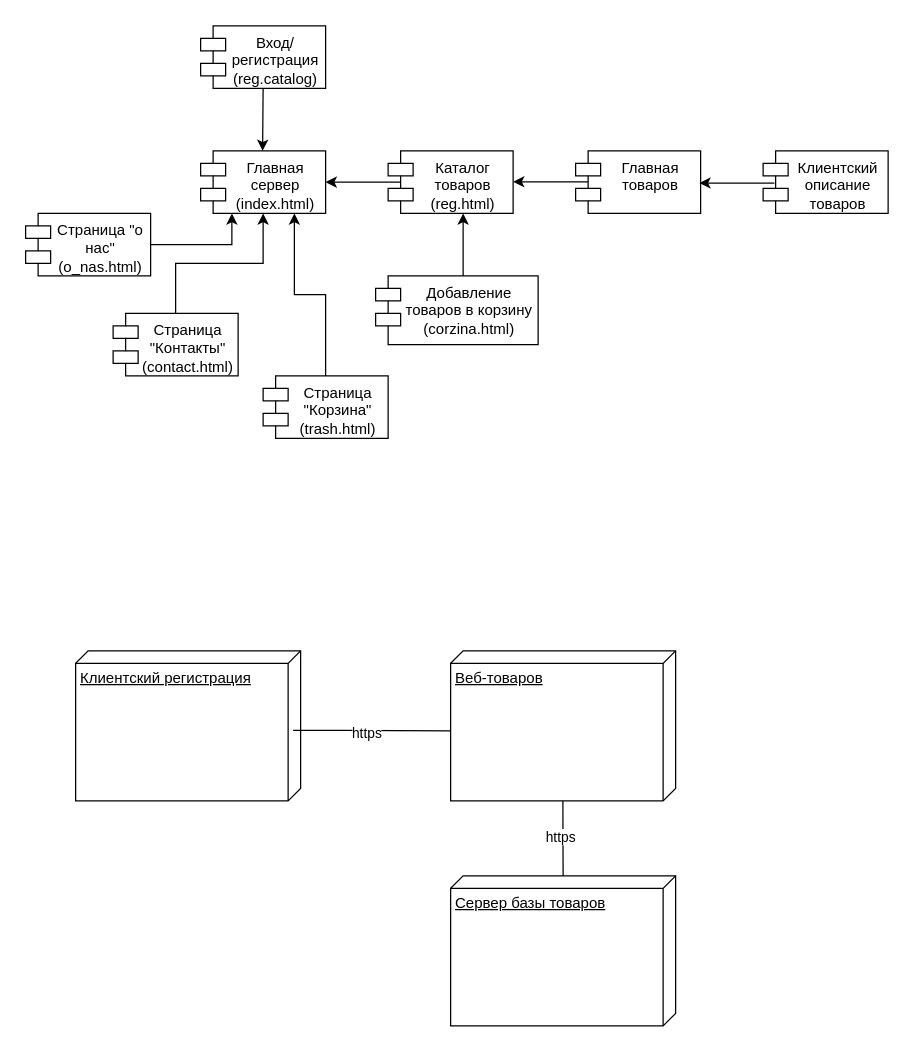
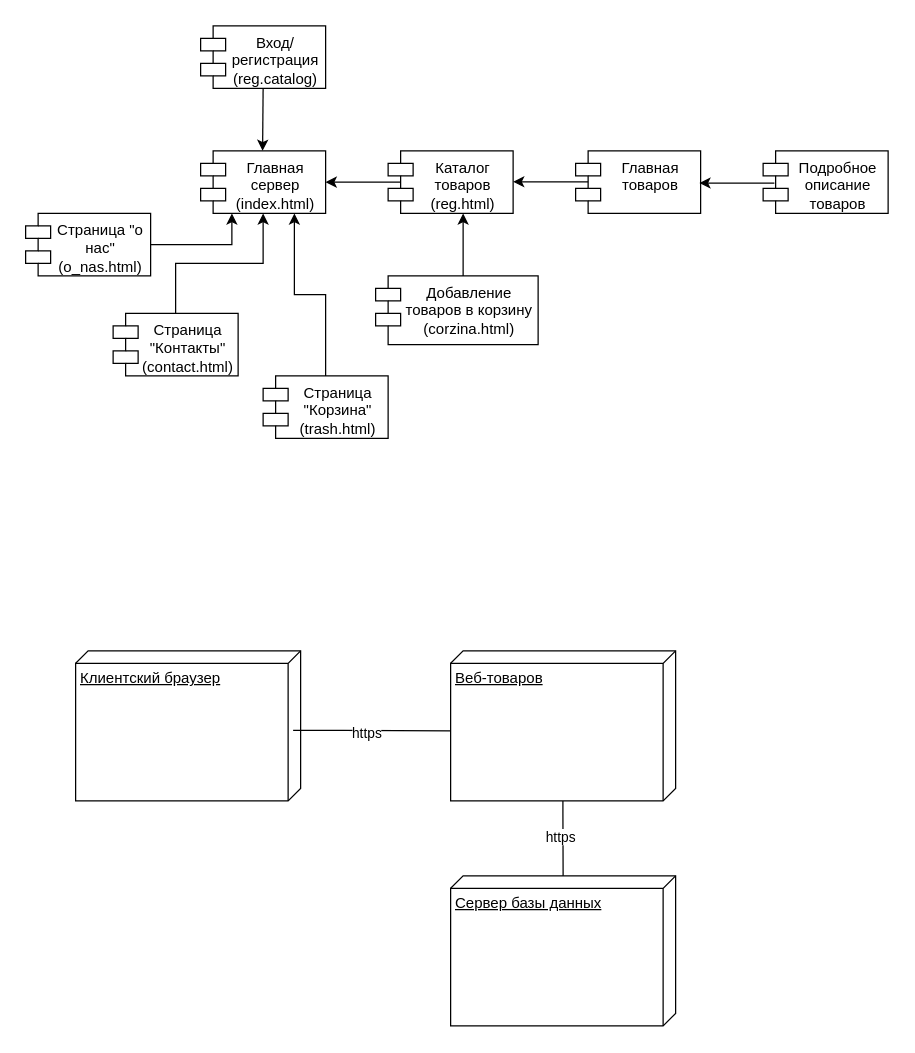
  <mxCell id="0" />
  <mxCell id="1" parent="0" />
  <mxCell id="2" value="&lt;font style=&quot;vertical-align: inherit;&quot;&gt;&lt;font style=&quot;vertical-align: inherit;&quot;&gt;Главная сервер (index.html)&lt;/font&gt;&lt;/font&gt;" style="shape=module;align=left;spacingLeft=20;align=center;verticalAlign=top;whiteSpace=wrap;html=1;" vertex="1" parent="1"><mxGeometry x="160" y="120" width="100" height="50" as="geometry" /></mxCell>
  <mxCell id="3" value="&lt;font style=&quot;vertical-align: inherit;&quot;&gt;&lt;font style=&quot;vertical-align: inherit;&quot;&gt;&lt;font style=&quot;vertical-align: inherit;&quot;&gt;&lt;font style=&quot;vertical-align: inherit;&quot;&gt;Каталог товаров (reg.html)&lt;/font&gt;&lt;/font&gt;&lt;/font&gt;&lt;/font&gt;" style="shape=module;align=left;spacingLeft=20;align=center;verticalAlign=top;whiteSpace=wrap;html=1;" vertex="1" parent="1"><mxGeometry x="310" y="120" width="100" height="50" as="geometry" /></mxCell>
  <mxCell id="4" value="" style="endArrow=classic;html=1;rounded=0;entryX=1;entryY=0.5;entryDx=0;entryDy=0;" edge="1" parent="1" target="2"><mxGeometry width="50" height="50" relative="1" as="geometry"><mxPoint x="320" y="145" as="sourcePoint" /><mxPoint x="270" y="145" as="targetPoint" /></mxGeometry></mxCell>
  <mxCell id="5" value="&lt;font style=&quot;vertical-align: inherit;&quot;&gt;&lt;font style=&quot;vertical-align: inherit;&quot;&gt;Главная товаров&lt;/font&gt;&lt;/font&gt;" style="shape=module;align=left;spacingLeft=20;align=center;verticalAlign=top;whiteSpace=wrap;html=1;" vertex="1" parent="1"><mxGeometry x="460" y="120" width="100" height="50" as="geometry" /></mxCell>
  <mxCell id="6" value="" style="endArrow=classic;html=1;rounded=0;entryX=1;entryY=0.5;entryDx=0;entryDy=0;" edge="1" parent="1"><mxGeometry width="50" height="50" relative="1" as="geometry"><mxPoint x="470" y="144.76" as="sourcePoint" /><mxPoint x="410" y="144.76" as="targetPoint" /></mxGeometry></mxCell>
  <mxCell id="7" value="&lt;font style=&quot;vertical-align: inherit;&quot;&gt;&lt;font style=&quot;vertical-align: inherit;&quot;&gt;&lt;font style=&quot;vertical-align: inherit;&quot;&gt;&lt;font style=&quot;vertical-align: inherit;&quot;&gt;&lt;font style=&quot;vertical-align: inherit;&quot;&gt;&lt;font style=&quot;vertical-align: inherit;&quot;&gt;Вход/регистрация (reg.catalog)&lt;/font&gt;&lt;/font&gt;&lt;/font&gt;&lt;/font&gt;&lt;/font&gt;&lt;/font&gt;" style="shape=module;align=left;spacingLeft=20;align=center;verticalAlign=top;whiteSpace=wrap;html=1;" vertex="1" parent="1"><mxGeometry x="160" y="20" width="100" height="50" as="geometry" /></mxCell>
  <mxCell id="8" value="" style="endArrow=classic;html=1;rounded=0;entryX=1;entryY=0.5;entryDx=0;entryDy=0;" edge="1" parent="1"><mxGeometry width="50" height="50" relative="1" as="geometry"><mxPoint x="210" y="70" as="sourcePoint" /><mxPoint x="209.58" y="120" as="targetPoint" /></mxGeometry></mxCell>
  <mxCell id="9" value="" style="endArrow=classic;html=1;rounded=0;" edge="1" parent="1"><mxGeometry width="50" height="50" relative="1" as="geometry"><mxPoint x="370" y="230" as="sourcePoint" /><mxPoint x="370" y="170" as="targetPoint" /></mxGeometry></mxCell>
  <mxCell id="10" value="&lt;font style=&quot;vertical-align: inherit;&quot;&gt;&lt;font style=&quot;vertical-align: inherit;&quot;&gt;Добавление товаров в корзину (corzina.html)&lt;/font&gt;&lt;/font&gt;" style="shape=module;align=left;spacingLeft=20;align=center;verticalAlign=top;whiteSpace=wrap;html=1;" vertex="1" parent="1"><mxGeometry x="300" y="220" width="130" height="55" as="geometry" /></mxCell>
  <mxCell id="11" style="edgeStyle=orthogonalEdgeStyle;rounded=0;orthogonalLoop=1;jettySize=auto;html=1;entryX=0.25;entryY=1;entryDx=0;entryDy=0;" edge="1" parent="1" source="12" target="2"><mxGeometry relative="1" as="geometry" /></mxCell>
  <mxCell id="12" value="&lt;font style=&quot;vertical-align: inherit;&quot;&gt;&lt;font style=&quot;vertical-align: inherit;&quot;&gt;&lt;font style=&quot;vertical-align: inherit;&quot;&gt;&lt;font style=&quot;vertical-align: inherit;&quot;&gt;&lt;font style=&quot;vertical-align: inherit;&quot;&gt;&lt;font style=&quot;vertical-align: inherit;&quot;&gt;Cтраница &quot;о нас&quot; (o_nas.html)&lt;/font&gt;&lt;/font&gt;&lt;/font&gt;&lt;/font&gt;&lt;/font&gt;&lt;/font&gt;" style="shape=module;align=left;spacingLeft=20;align=center;verticalAlign=top;whiteSpace=wrap;html=1;" vertex="1" parent="1"><mxGeometry x="20" y="170" width="100" height="50" as="geometry" /></mxCell>
  <mxCell id="13" style="edgeStyle=orthogonalEdgeStyle;rounded=0;orthogonalLoop=1;jettySize=auto;html=1;" edge="1" parent="1" source="14" target="2"><mxGeometry relative="1" as="geometry" /></mxCell>
  <mxCell id="14" value="&lt;font style=&quot;vertical-align: inherit;&quot;&gt;&lt;font style=&quot;vertical-align: inherit;&quot;&gt;&lt;font style=&quot;vertical-align: inherit;&quot;&gt;&lt;font style=&quot;vertical-align: inherit;&quot;&gt;&lt;font style=&quot;vertical-align: inherit;&quot;&gt;&lt;font style=&quot;vertical-align: inherit;&quot;&gt;&lt;font style=&quot;vertical-align: inherit;&quot;&gt;&lt;font style=&quot;vertical-align: inherit;&quot;&gt;&lt;font style=&quot;vertical-align: inherit;&quot;&gt;&lt;font style=&quot;vertical-align: inherit;&quot;&gt;Cтраница &quot;Контакты&quot; (contact.html)&lt;/font&gt;&lt;/font&gt;&lt;/font&gt;&lt;/font&gt;&lt;/font&gt;&lt;/font&gt;&lt;/font&gt;&lt;/font&gt;&lt;/font&gt;&lt;/font&gt;" style="shape=module;align=left;spacingLeft=20;align=center;verticalAlign=top;whiteSpace=wrap;html=1;" vertex="1" parent="1"><mxGeometry x="90" y="250" width="100" height="50" as="geometry" /></mxCell>
- <mxCell id="15" value="&lt;font style=&quot;vertical-align: inherit;&quot;&gt;&lt;font style=&quot;vertical-align: inherit;&quot;&gt;Клиентский описание товаров&lt;/font&gt;&lt;/font&gt;" style="shape=module;align=left;spacingLeft=20;align=center;verticalAlign=top;whiteSpace=wrap;html=1;" vertex="1" parent="1"><mxGeometry x="610" y="120" width="100" height="50" as="geometry" /></mxCell>
+ <mxCell id="15" value="&lt;font style=&quot;vertical-align: inherit;&quot;&gt;&lt;font style=&quot;vertical-align: inherit;&quot;&gt;Подробное описание товаров&lt;/font&gt;&lt;/font&gt;" style="shape=module;align=left;spacingLeft=20;align=center;verticalAlign=top;whiteSpace=wrap;html=1;" vertex="1" parent="1"><mxGeometry x="610" y="120" width="100" height="50" as="geometry" /></mxCell>
  <mxCell id="16" value="" style="endArrow=classic;html=1;rounded=0;entryX=1;entryY=0.5;entryDx=0;entryDy=0;" edge="1" parent="1"><mxGeometry width="50" height="50" relative="1" as="geometry"><mxPoint x="619" y="145.76" as="sourcePoint" /><mxPoint x="559" y="145.76" as="targetPoint" /></mxGeometry></mxCell>
  <mxCell id="17" style="edgeStyle=orthogonalEdgeStyle;rounded=0;orthogonalLoop=1;jettySize=auto;html=1;entryX=0.75;entryY=1;entryDx=0;entryDy=0;" edge="1" parent="1" source="18" target="2"><mxGeometry relative="1" as="geometry" /></mxCell>
  <mxCell id="18" value="&lt;font style=&quot;vertical-align: inherit;&quot;&gt;&lt;font style=&quot;vertical-align: inherit;&quot;&gt;&lt;font style=&quot;vertical-align: inherit;&quot;&gt;&lt;font style=&quot;vertical-align: inherit;&quot;&gt;&lt;font style=&quot;vertical-align: inherit;&quot;&gt;&lt;font style=&quot;vertical-align: inherit;&quot;&gt;&lt;font style=&quot;vertical-align: inherit;&quot;&gt;&lt;font style=&quot;vertical-align: inherit;&quot;&gt;&lt;font style=&quot;vertical-align: inherit;&quot;&gt;&lt;font style=&quot;vertical-align: inherit;&quot;&gt;&lt;font style=&quot;vertical-align: inherit;&quot;&gt;&lt;font style=&quot;vertical-align: inherit;&quot;&gt;Cтраница &quot;Корзина&quot; (trash.html)&lt;/font&gt;&lt;/font&gt;&lt;/font&gt;&lt;/font&gt;&lt;/font&gt;&lt;/font&gt;&lt;/font&gt;&lt;/font&gt;&lt;/font&gt;&lt;/font&gt;&lt;/font&gt;&lt;/font&gt;" style="shape=module;align=left;spacingLeft=20;align=center;verticalAlign=top;whiteSpace=wrap;html=1;" vertex="1" parent="1"><mxGeometry x="210" y="300" width="100" height="50" as="geometry" /></mxCell>
- <mxCell id="19" value="&lt;font style=&quot;vertical-align: inherit;&quot;&gt;&lt;font style=&quot;vertical-align: inherit;&quot;&gt;Клиентский регистрация&lt;/font&gt;&lt;/font&gt;" style="verticalAlign=top;align=left;spacingTop=8;spacingLeft=2;spacingRight=12;shape=cube;size=10;direction=south;fontStyle=4;html=1;whiteSpace=wrap;" vertex="1" parent="1"><mxGeometry x="60" y="520" width="180" height="120" as="geometry" /></mxCell>
+ <mxCell id="19" value="&lt;font style=&quot;vertical-align: inherit;&quot;&gt;&lt;font style=&quot;vertical-align: inherit;&quot;&gt;Клиентский браузер&lt;/font&gt;&lt;/font&gt;" style="verticalAlign=top;align=left;spacingTop=8;spacingLeft=2;spacingRight=12;shape=cube;size=10;direction=south;fontStyle=4;html=1;whiteSpace=wrap;" vertex="1" parent="1"><mxGeometry x="60" y="520" width="180" height="120" as="geometry" /></mxCell>
  <mxCell id="20" value="&lt;font style=&quot;vertical-align: inherit;&quot;&gt;&lt;font style=&quot;vertical-align: inherit;&quot;&gt;&lt;font style=&quot;vertical-align: inherit;&quot;&gt;&lt;font style=&quot;vertical-align: inherit;&quot;&gt;Веб-товаров&lt;/font&gt;&lt;/font&gt;&lt;/font&gt;&lt;/font&gt;" style="verticalAlign=top;align=left;spacingTop=8;spacingLeft=2;spacingRight=12;shape=cube;size=10;direction=south;fontStyle=4;html=1;whiteSpace=wrap;" vertex="1" parent="1"><mxGeometry x="360" y="520" width="180" height="120" as="geometry" /></mxCell>
- <mxCell id="21" value="&lt;font style=&quot;vertical-align: inherit;&quot;&gt;&lt;font style=&quot;vertical-align: inherit;&quot;&gt;&lt;font style=&quot;vertical-align: inherit;&quot;&gt;&lt;font style=&quot;vertical-align: inherit;&quot;&gt;&lt;font style=&quot;vertical-align: inherit;&quot;&gt;&lt;font style=&quot;vertical-align: inherit;&quot;&gt;Сервер базы товаров&lt;/font&gt;&lt;/font&gt;&lt;/font&gt;&lt;/font&gt;&lt;/font&gt;&lt;/font&gt;" style="verticalAlign=top;align=left;spacingTop=8;spacingLeft=2;spacingRight=12;shape=cube;size=10;direction=south;fontStyle=4;html=1;whiteSpace=wrap;" vertex="1" parent="1"><mxGeometry x="360" y="700" width="180" height="120" as="geometry" /></mxCell>
+ <mxCell id="21" value="&lt;font style=&quot;vertical-align: inherit;&quot;&gt;&lt;font style=&quot;vertical-align: inherit;&quot;&gt;&lt;font style=&quot;vertical-align: inherit;&quot;&gt;&lt;font style=&quot;vertical-align: inherit;&quot;&gt;&lt;font style=&quot;vertical-align: inherit;&quot;&gt;&lt;font style=&quot;vertical-align: inherit;&quot;&gt;Сервер базы данных&lt;/font&gt;&lt;/font&gt;&lt;/font&gt;&lt;/font&gt;&lt;/font&gt;&lt;/font&gt;" style="verticalAlign=top;align=left;spacingTop=8;spacingLeft=2;spacingRight=12;shape=cube;size=10;direction=south;fontStyle=4;html=1;whiteSpace=wrap;" vertex="1" parent="1"><mxGeometry x="360" y="700" width="180" height="120" as="geometry" /></mxCell>
  <mxCell id="22" value="" style="endArrow=none;html=1;rounded=0;entryX=0.5;entryY=1.023;entryDx=0;entryDy=0;entryPerimeter=0;" edge="1" parent="1"><mxGeometry width="50" height="50" relative="1" as="geometry"><mxPoint x="234" y="583.58" as="sourcePoint" /><mxPoint x="359.86" y="584" as="targetPoint" /><Array as="points"><mxPoint x="274" y="583.58" /></Array></mxGeometry></mxCell>
  <mxCell id="23" value="&lt;font style=&quot;vertical-align: inherit;&quot;&gt;&lt;font style=&quot;vertical-align: inherit;&quot;&gt;https&lt;/font&gt;&lt;/font&gt;" style="edgeLabel;html=1;align=center;verticalAlign=middle;resizable=0;points=[];" vertex="1" connectable="0" parent="22"><mxGeometry x="-0.07" y="-2" relative="1" as="geometry"><mxPoint as="offset" /></mxGeometry></mxCell>
  <mxCell id="24" value="" style="endArrow=none;html=1;rounded=0;" edge="1" parent="1"><mxGeometry width="50" height="50" relative="1" as="geometry"><mxPoint x="449.83" y="640" as="sourcePoint" /><mxPoint x="450" y="700" as="targetPoint" /><Array as="points"><mxPoint x="449.83" y="650" /></Array></mxGeometry></mxCell>
  <mxCell id="25" value="&lt;font style=&quot;vertical-align: inherit;&quot;&gt;&lt;font style=&quot;vertical-align: inherit;&quot;&gt;https&lt;/font&gt;&lt;/font&gt;" style="edgeLabel;html=1;align=center;verticalAlign=middle;resizable=0;points=[];" vertex="1" connectable="0" parent="24"><mxGeometry x="-0.07" y="-2" relative="1" as="geometry"><mxPoint as="offset" /></mxGeometry></mxCell>
